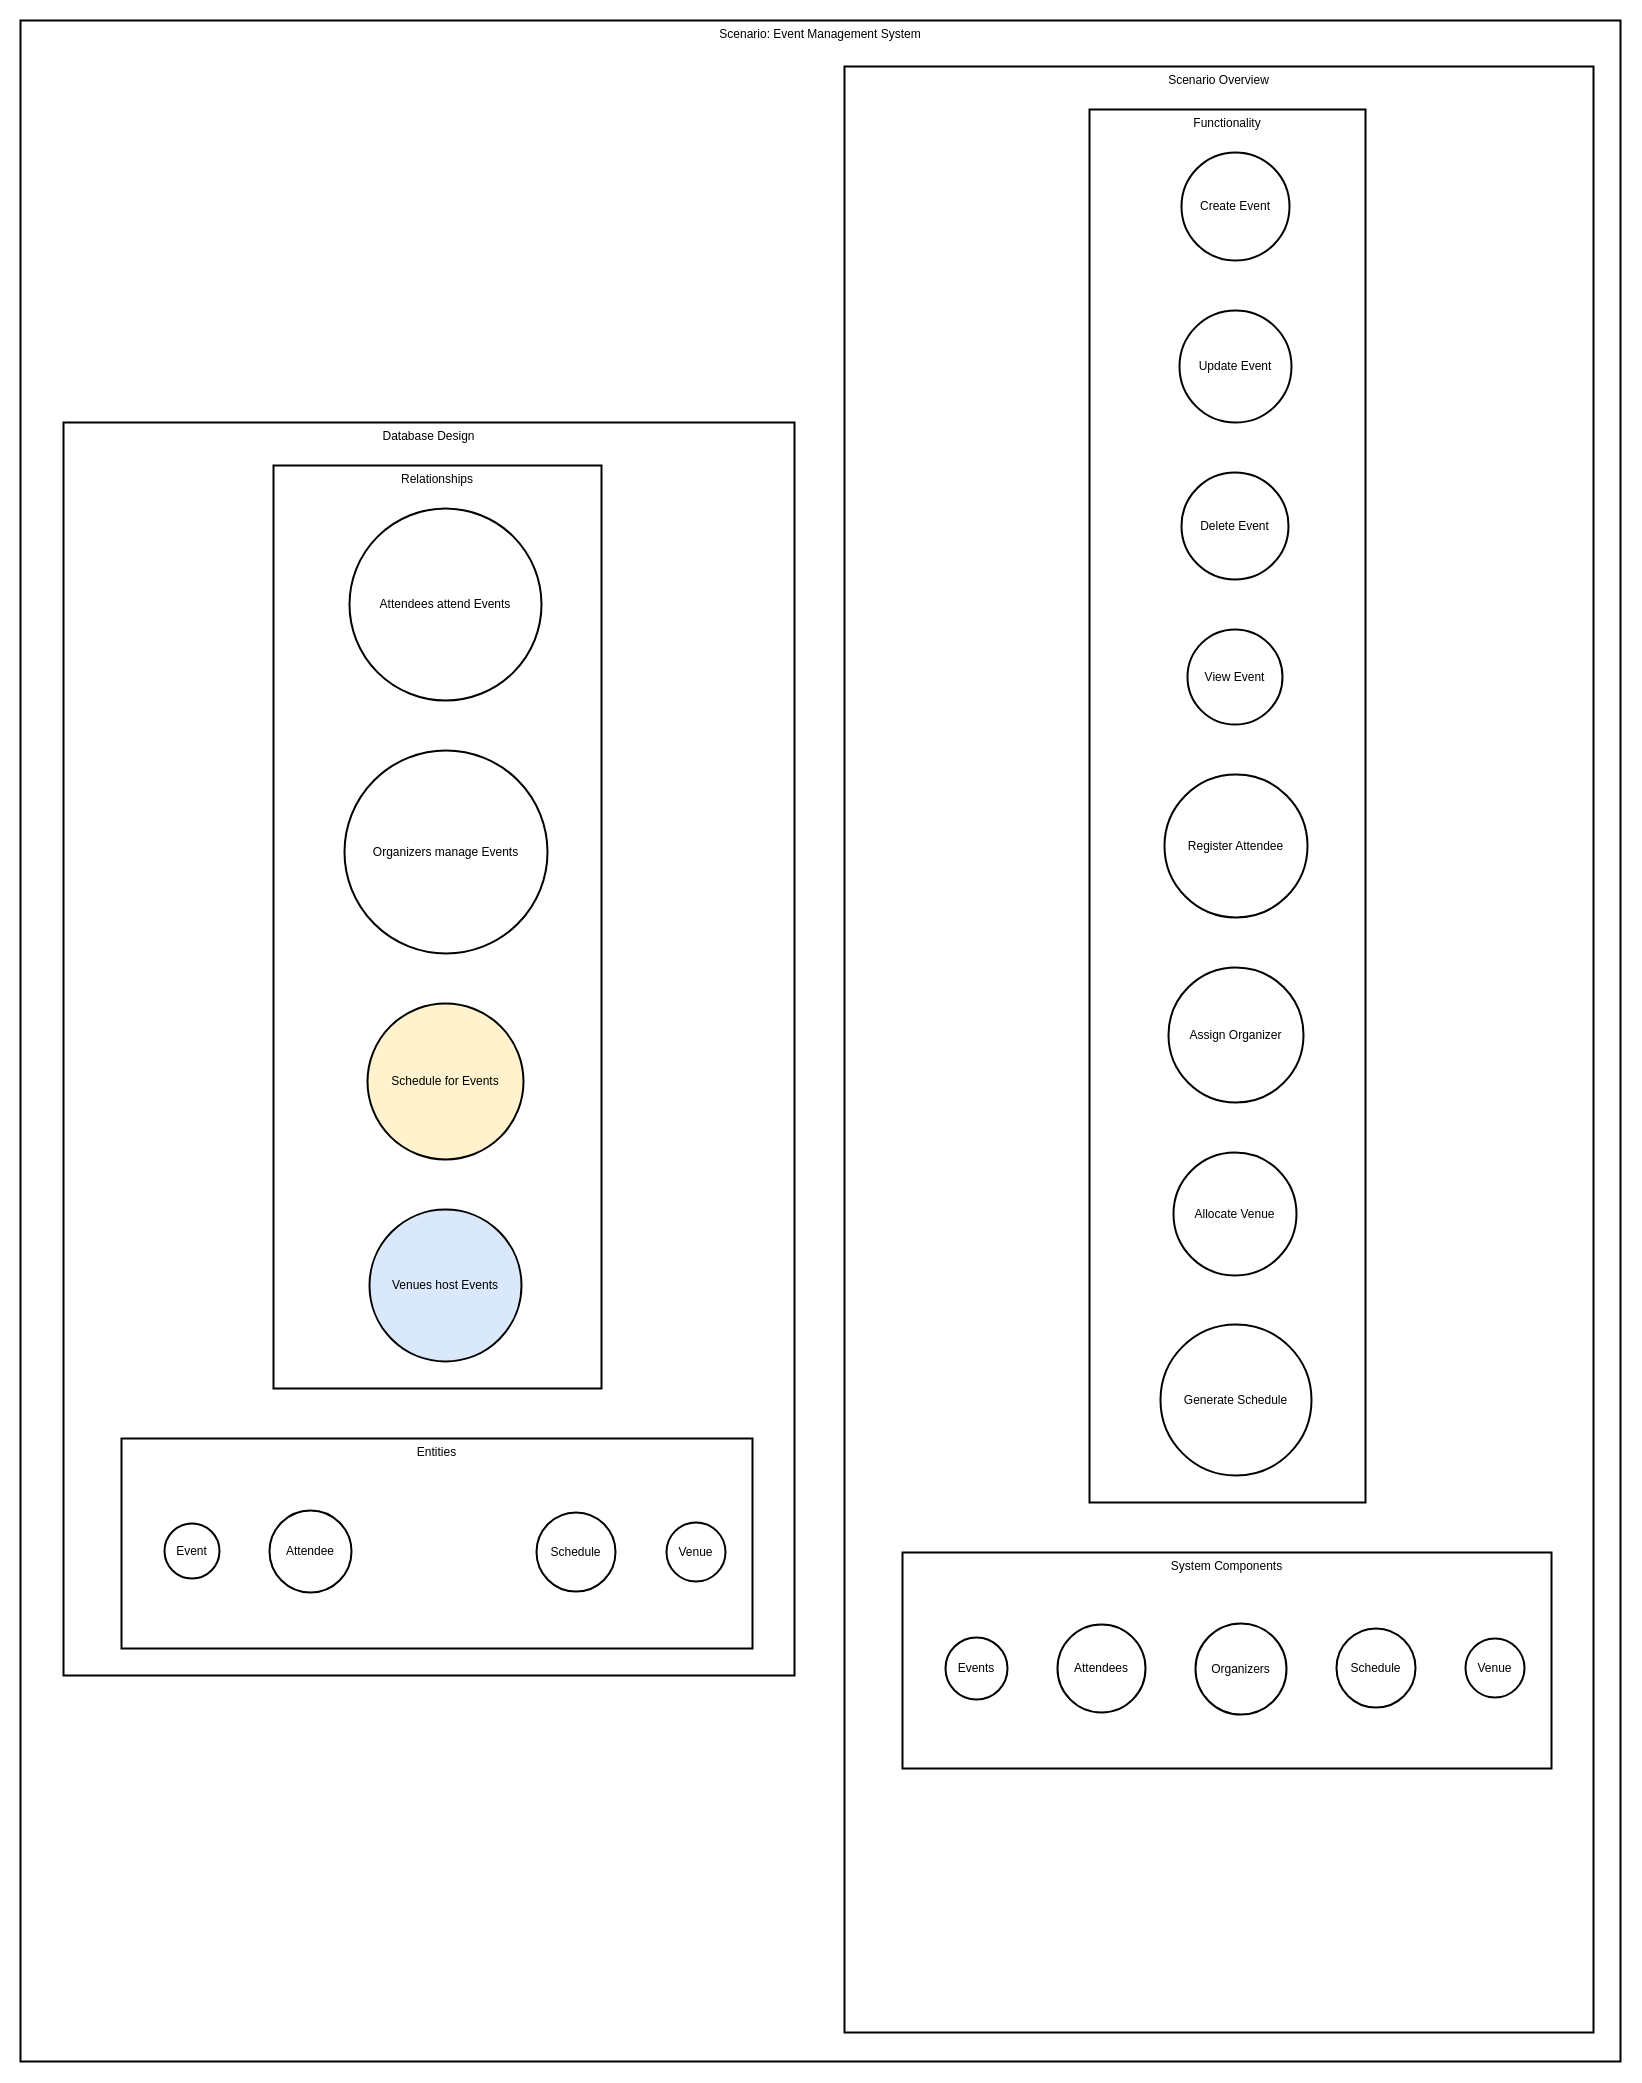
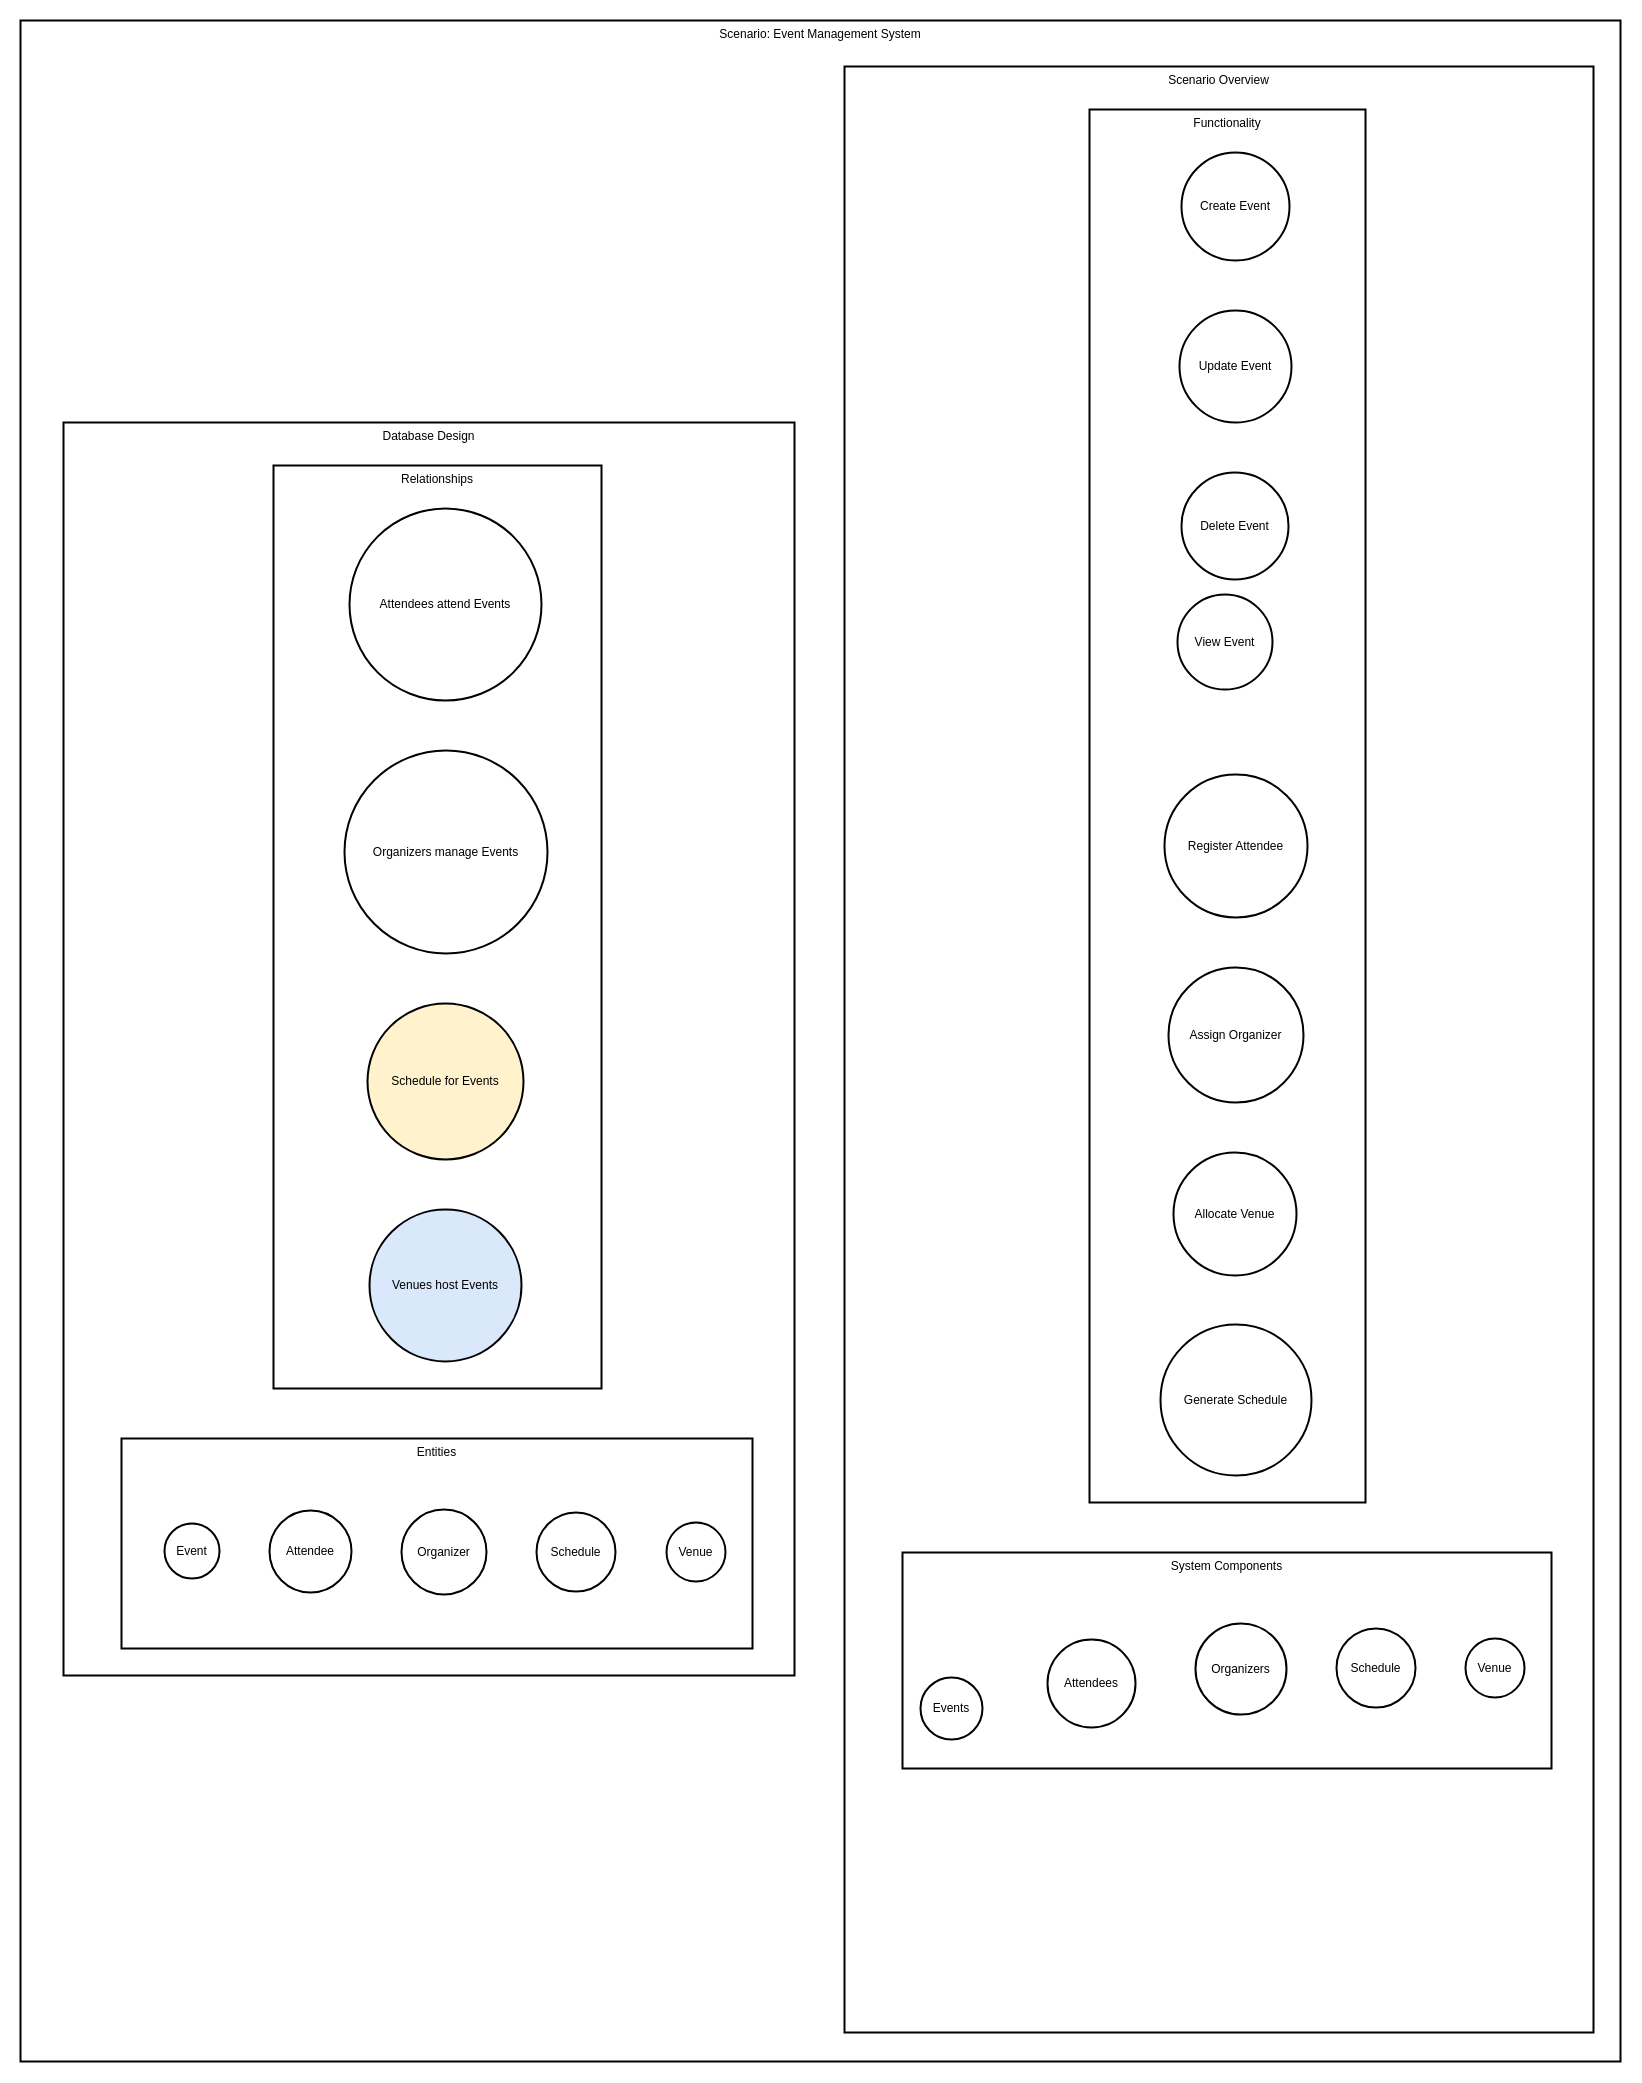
  <mxCell id="0" />
  <mxCell id="1" parent="0" />
  <mxCell id="2" value="Scenario: Event Management System" style="whiteSpace=wrap;strokeWidth=2;verticalAlign=top;" vertex="1" parent="1"><mxGeometry x="20" y="20" width="1600" height="2041" as="geometry" /></mxCell>
  <mxCell id="3" value="Database Design" style="whiteSpace=wrap;strokeWidth=2;verticalAlign=top;" vertex="1" parent="2"><mxGeometry x="43" y="402" width="731" height="1253" as="geometry" /></mxCell>
  <mxCell id="4" value="Relationships" style="whiteSpace=wrap;strokeWidth=2;verticalAlign=top;" vertex="1" parent="3"><mxGeometry x="210" y="43" width="328" height="923" as="geometry" /></mxCell>
  <mxCell id="5" value="Attendees attend Events" style="ellipse;aspect=fixed;strokeWidth=2;whiteSpace=wrap;" vertex="1" parent="4"><mxGeometry x="76" y="43" width="192" height="192" as="geometry" /></mxCell>
  <mxCell id="6" value="Organizers manage Events" style="ellipse;aspect=fixed;strokeWidth=2;whiteSpace=wrap;" vertex="1" parent="4"><mxGeometry x="71" y="285" width="203" height="203" as="geometry" /></mxCell>
  <mxCell id="7" value="Schedule for Events" style="ellipse;aspect=fixed;strokeWidth=2;whiteSpace=wrap;fillColor=#fff2cc;" vertex="1" parent="4"><mxGeometry x="94" y="538" width="156" height="156" as="geometry" /></mxCell>
  <mxCell id="8" value="Venues host Events" style="ellipse;aspect=fixed;strokeWidth=2;whiteSpace=wrap;fillColor=#dae8fc;" vertex="1" parent="4"><mxGeometry x="96" y="744" width="152" height="152" as="geometry" /></mxCell>
  <mxCell id="9" value="Entities" style="whiteSpace=wrap;strokeWidth=2;verticalAlign=top;" vertex="1" parent="3"><mxGeometry x="58" y="1016" width="631" height="210" as="geometry" /></mxCell>
  <mxCell id="10" value="Event" style="ellipse;aspect=fixed;strokeWidth=2;whiteSpace=wrap;" vertex="1" parent="9"><mxGeometry x="43" y="85" width="55" height="55" as="geometry" /></mxCell>
  <mxCell id="11" value="Attendee" style="ellipse;aspect=fixed;strokeWidth=2;whiteSpace=wrap;" vertex="1" parent="9"><mxGeometry x="148" y="72" width="82" height="82" as="geometry" /></mxCell>
+ <mxCell id="12" value="Organizer" style="ellipse;aspect=fixed;strokeWidth=2;whiteSpace=wrap;" vertex="1" parent="9"><mxGeometry x="280" y="71" width="85" height="85" as="geometry" /></mxCell>
  <mxCell id="13" value="Schedule" style="ellipse;aspect=fixed;strokeWidth=2;whiteSpace=wrap;" vertex="1" parent="9"><mxGeometry x="415" y="74" width="79" height="79" as="geometry" /></mxCell>
  <mxCell id="14" value="Venue" style="ellipse;aspect=fixed;strokeWidth=2;whiteSpace=wrap;" vertex="1" parent="9"><mxGeometry x="545" y="84" width="59" height="59" as="geometry" /></mxCell>
  <mxCell id="15" value="Scenario Overview" style="whiteSpace=wrap;strokeWidth=2;verticalAlign=top;" vertex="1" parent="2"><mxGeometry x="824" y="46" width="749" height="1966" as="geometry" /></mxCell>
  <mxCell id="16" value="Functionality" style="whiteSpace=wrap;strokeWidth=2;verticalAlign=top;" vertex="1" parent="15"><mxGeometry x="245" y="43" width="276" height="1393" as="geometry" /></mxCell>
  <mxCell id="17" value="Create Event" style="ellipse;aspect=fixed;strokeWidth=2;whiteSpace=wrap;" vertex="1" parent="16"><mxGeometry x="92" y="43" width="108" height="108" as="geometry" /></mxCell>
  <mxCell id="18" value="Update Event" style="ellipse;aspect=fixed;strokeWidth=2;whiteSpace=wrap;" vertex="1" parent="16"><mxGeometry x="90" y="201" width="112" height="112" as="geometry" /></mxCell>
  <mxCell id="19" value="Delete Event" style="ellipse;aspect=fixed;strokeWidth=2;whiteSpace=wrap;" vertex="1" parent="16"><mxGeometry x="92" y="363" width="107" height="107" as="geometry" /></mxCell>
- <mxCell id="20" value="View Event" style="ellipse;aspect=fixed;strokeWidth=2;whiteSpace=wrap;" vertex="1" parent="16"><mxGeometry x="98" y="520" width="95" height="95" as="geometry" /></mxCell>
+ <mxCell id="20" value="View Event" style="ellipse;aspect=fixed;strokeWidth=2;whiteSpace=wrap;" vertex="1" parent="16"><mxGeometry x="88" y="485" width="95" height="95" as="geometry" /></mxCell>
  <mxCell id="21" value="Register Attendee" style="ellipse;aspect=fixed;strokeWidth=2;whiteSpace=wrap;" vertex="1" parent="16"><mxGeometry x="75" y="665" width="143" height="143" as="geometry" /></mxCell>
  <mxCell id="22" value="Assign Organizer" style="ellipse;aspect=fixed;strokeWidth=2;whiteSpace=wrap;" vertex="1" parent="16"><mxGeometry x="79" y="858" width="135" height="135" as="geometry" /></mxCell>
  <mxCell id="23" value="Allocate Venue" style="ellipse;aspect=fixed;strokeWidth=2;whiteSpace=wrap;" vertex="1" parent="16"><mxGeometry x="84" y="1043" width="123" height="123" as="geometry" /></mxCell>
  <mxCell id="24" value="Generate Schedule" style="ellipse;aspect=fixed;strokeWidth=2;whiteSpace=wrap;" vertex="1" parent="16"><mxGeometry x="71" y="1215" width="151" height="151" as="geometry" /></mxCell>
  <mxCell id="25" value="System Components" style="whiteSpace=wrap;strokeWidth=2;verticalAlign=top;" vertex="1" parent="15"><mxGeometry x="58" y="1486" width="649" height="216" as="geometry" /></mxCell>
- <mxCell id="26" value="Events" style="ellipse;aspect=fixed;strokeWidth=2;whiteSpace=wrap;" vertex="1" parent="25"><mxGeometry x="43" y="85" width="62" height="62" as="geometry" /></mxCell>
- <mxCell id="27" value="Attendees" style="ellipse;aspect=fixed;strokeWidth=2;whiteSpace=wrap;" vertex="1" parent="25"><mxGeometry x="155" y="72" width="88" height="88" as="geometry" /></mxCell>
+ <mxCell id="26" value="Events" style="ellipse;aspect=fixed;strokeWidth=2;whiteSpace=wrap;" vertex="1" parent="25"><mxGeometry x="18" y="125" width="62" height="62" as="geometry" /></mxCell>
+ <mxCell id="27" value="Attendees" style="ellipse;aspect=fixed;strokeWidth=2;whiteSpace=wrap;" vertex="1" parent="25"><mxGeometry x="145" y="87" width="88" height="88" as="geometry" /></mxCell>
  <mxCell id="28" value="Organizers" style="ellipse;aspect=fixed;strokeWidth=2;whiteSpace=wrap;" vertex="1" parent="25"><mxGeometry x="293" y="71" width="91" height="91" as="geometry" /></mxCell>
  <mxCell id="29" value="Schedule" style="ellipse;aspect=fixed;strokeWidth=2;whiteSpace=wrap;" vertex="1" parent="25"><mxGeometry x="434" y="76" width="79" height="79" as="geometry" /></mxCell>
  <mxCell id="30" value="Venue" style="ellipse;aspect=fixed;strokeWidth=2;whiteSpace=wrap;" vertex="1" parent="25"><mxGeometry x="563" y="86" width="59" height="59" as="geometry" /></mxCell>
